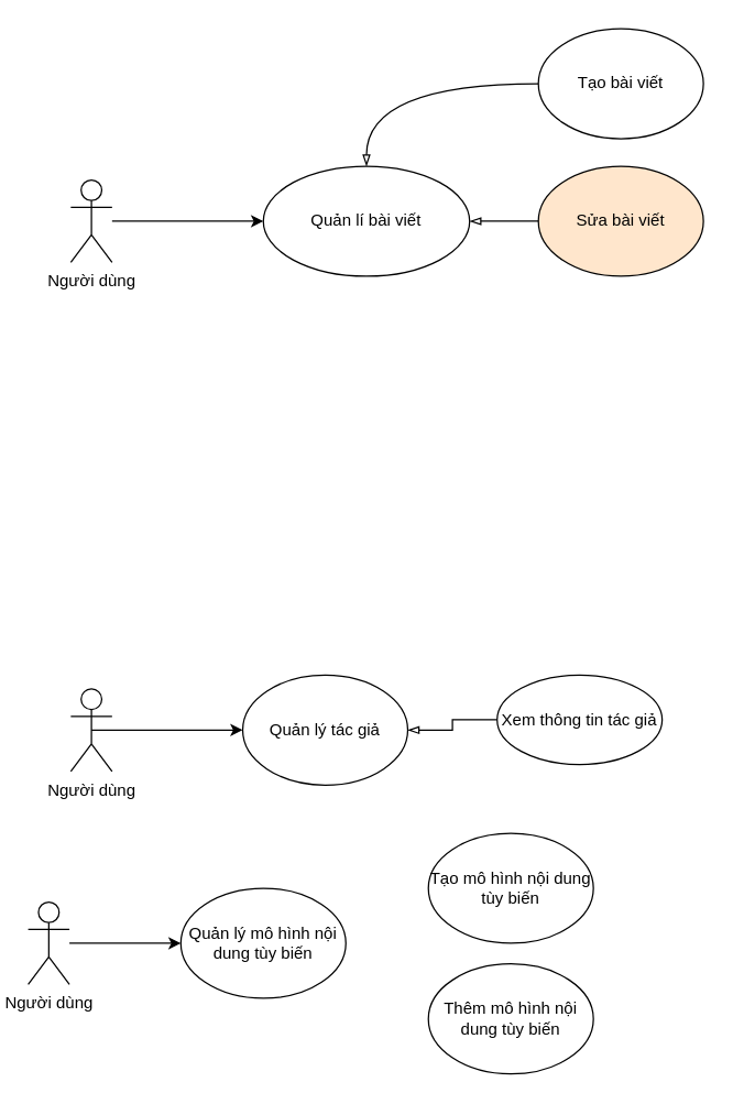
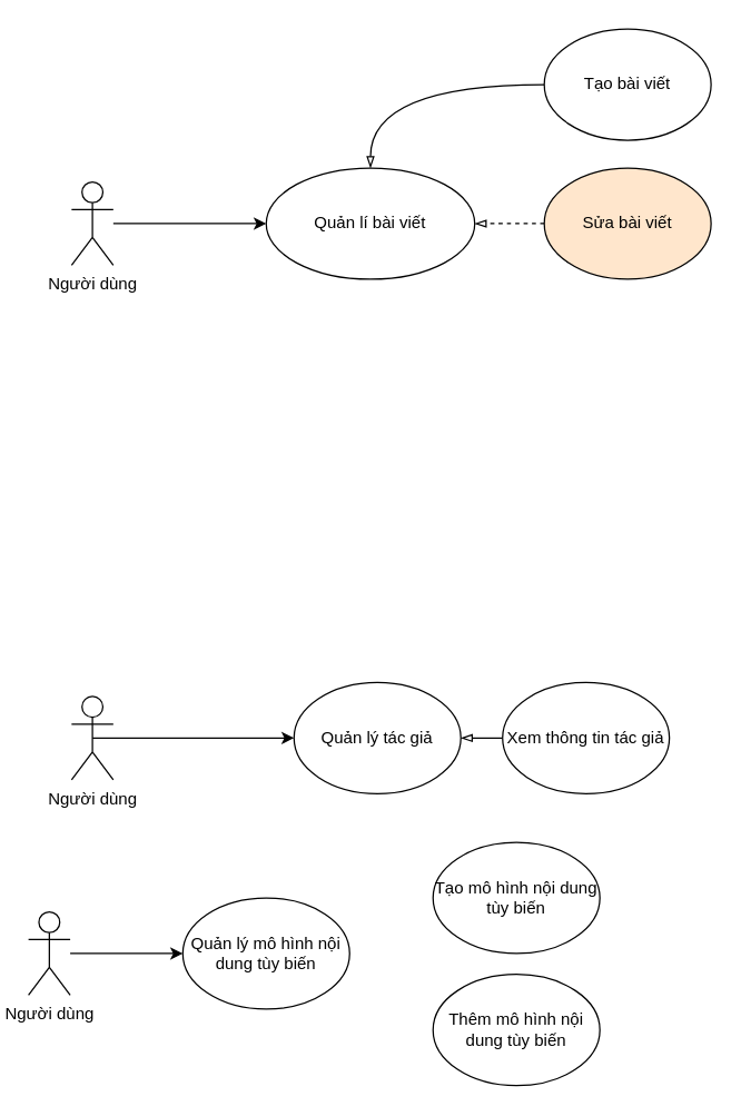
  <mxCell id="0" />
  <mxCell id="1" parent="0" />
  <mxCell id="2" style="edgeStyle=orthogonalEdgeStyle;orthogonalLoop=1;jettySize=auto;html=1;curved=1;" edge="1" parent="1" source="3"><mxGeometry relative="1" as="geometry"><mxPoint x="191" y="160" as="targetPoint" /></mxGeometry></mxCell>
  <mxCell id="3" value="Người dùng" style="shape=umlActor;verticalLabelPosition=bottom;verticalAlign=top;html=1;" vertex="1" parent="1"><mxGeometry x="51" y="130" width="30" height="60" as="geometry" /></mxCell>
  <mxCell id="4" value="Quản lí bài viết" style="ellipse;whiteSpace=wrap;html=1;" vertex="1" parent="1"><mxGeometry x="191" y="120" width="150" height="80" as="geometry" /></mxCell>
  <mxCell id="5" style="edgeStyle=orthogonalEdgeStyle;orthogonalLoop=1;jettySize=auto;html=1;endArrow=blockThin;endFill=0;curved=1;" edge="1" parent="1" source="6" target="4"><mxGeometry relative="1" as="geometry" /></mxCell>
  <mxCell id="6" value="Tạo bài viết" style="ellipse;whiteSpace=wrap;html=1;" vertex="1" parent="1"><mxGeometry x="391" y="20" width="120" height="80" as="geometry" /></mxCell>
- <mxCell id="7" style="edgeStyle=orthogonalEdgeStyle;orthogonalLoop=1;jettySize=auto;html=1;entryX=1;entryY=0.5;entryDx=0;entryDy=0;endArrow=blockThin;endFill=0;curved=1;" edge="1" parent="1" source="8" target="4"><mxGeometry relative="1" as="geometry" /></mxCell>
+ <mxCell id="7" style="edgeStyle=orthogonalEdgeStyle;orthogonalLoop=1;jettySize=auto;html=1;entryX=1;entryY=0.5;entryDx=0;entryDy=0;endArrow=blockThin;endFill=0;curved=1;dashed=1;" edge="1" parent="1" source="8" target="4"><mxGeometry relative="1" as="geometry" /></mxCell>
  <mxCell id="8" value="Sửa bài viết" style="ellipse;whiteSpace=wrap;html=1;fillColor=#ffe6cc;" vertex="1" parent="1"><mxGeometry x="391" y="120" width="120" height="80" as="geometry" /></mxCell>
  <mxCell id="9" style="edgeStyle=orthogonalEdgeStyle;rounded=0;orthogonalLoop=1;jettySize=auto;html=1;exitX=0.5;exitY=0.5;exitDx=0;exitDy=0;exitPerimeter=0;" edge="1" parent="1" source="10" target="11"><mxGeometry relative="1" as="geometry" /></mxCell>
  <mxCell id="10" value="Người dùng" style="shape=umlActor;verticalLabelPosition=bottom;verticalAlign=top;html=1;" vertex="1" parent="1"><mxGeometry x="51" y="500" width="30" height="60" as="geometry" /></mxCell>
- <mxCell id="11" value="Quản lý tác giả" style="ellipse;whiteSpace=wrap;html=1;" vertex="1" parent="1"><mxGeometry x="176" y="490" width="120" height="80" as="geometry" /></mxCell>
+ <mxCell id="11" value="Quản lý tác giả" style="ellipse;whiteSpace=wrap;html=1;" vertex="1" parent="1"><mxGeometry x="211" y="490" width="120" height="80" as="geometry" /></mxCell>
  <mxCell id="12" style="edgeStyle=orthogonalEdgeStyle;rounded=0;orthogonalLoop=1;jettySize=auto;html=1;entryX=1;entryY=0.5;entryDx=0;entryDy=0;endArrow=blockThin;endFill=0;" edge="1" parent="1" source="13" target="11"><mxGeometry relative="1" as="geometry" /></mxCell>
- <mxCell id="13" value="Xem thông tin tác giả" style="ellipse;whiteSpace=wrap;html=1;" vertex="1" parent="1"><mxGeometry x="361" y="490" width="120" height="65" as="geometry" /></mxCell>
+ <mxCell id="13" value="Xem thông tin tác giả" style="ellipse;whiteSpace=wrap;html=1;" vertex="1" parent="1"><mxGeometry x="361" y="490" width="120" height="80" as="geometry" /></mxCell>
  <mxCell id="14" style="edgeStyle=orthogonalEdgeStyle;rounded=0;orthogonalLoop=1;jettySize=auto;html=1;entryX=0;entryY=0.5;entryDx=0;entryDy=0;" edge="1" parent="1" source="15" target="16"><mxGeometry relative="1" as="geometry" /></mxCell>
  <mxCell id="15" value="Người dùng" style="shape=umlActor;verticalLabelPosition=bottom;verticalAlign=top;html=1;" vertex="1" parent="1"><mxGeometry x="20" y="655" width="30" height="60" as="geometry" /></mxCell>
  <mxCell id="16" value="Quản lý mô hình nội dung tùy biến" style="ellipse;whiteSpace=wrap;html=1;" vertex="1" parent="1"><mxGeometry x="131" y="645" width="120" height="80" as="geometry" /></mxCell>
  <mxCell id="17" value="Tạo mô hình nội dung tùy biến" style="ellipse;whiteSpace=wrap;html=1;" vertex="1" parent="1"><mxGeometry x="311" y="605" width="120" height="80" as="geometry" /></mxCell>
  <mxCell id="18" value="Thêm mô hình nội dung tùy biến" style="ellipse;whiteSpace=wrap;html=1;" vertex="1" parent="1"><mxGeometry x="311" y="700" width="120" height="80" as="geometry" /></mxCell>
